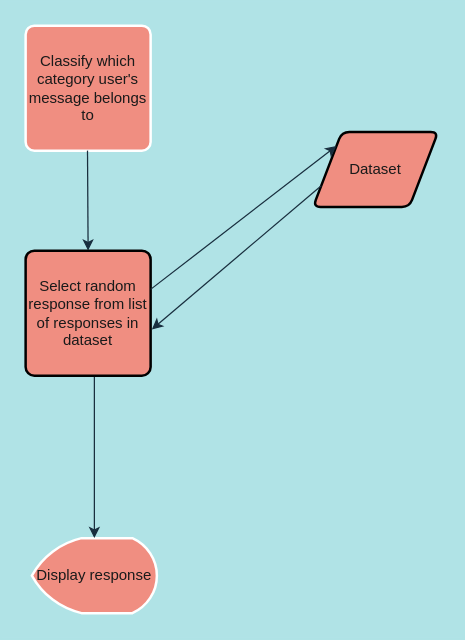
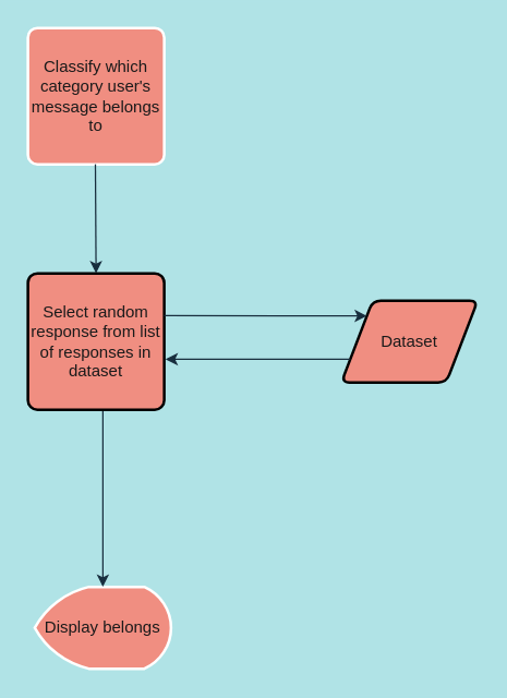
  <mxCell id="0" />
  <mxCell id="1" parent="0" />
  <mxCell id="2" value="Classify which category user's message belongs to" style="rounded=1;whiteSpace=wrap;html=1;absoluteArcSize=1;arcSize=14;strokeWidth=2;fillColor=#F08E81;strokeColor=#FFFFFF;fontColor=#1A1A1A;" vertex="1" parent="1"><mxGeometry x="20" y="20" width="100" height="100" as="geometry" /></mxCell>
- <mxCell id="3" value="Display response" style="strokeWidth=2;html=1;shape=mxgraph.flowchart.display;whiteSpace=wrap;fillColor=#F08E81;strokeColor=#FFFFFF;fontColor=#1A1A1A;" vertex="1" parent="1"><mxGeometry x="25" y="430" width="100" height="60" as="geometry" /></mxCell>
+ <mxCell id="3" value="Display belongs" style="strokeWidth=2;html=1;shape=mxgraph.flowchart.display;whiteSpace=wrap;fillColor=#F08E81;strokeColor=#FFFFFF;fontColor=#1A1A1A;" vertex="1" parent="1"><mxGeometry x="25" y="430" width="100" height="60" as="geometry" /></mxCell>
  <mxCell id="4" value="" style="endArrow=classic;html=1;exitX=0.5;exitY=1;exitDx=0;exitDy=0;labelBackgroundColor=#B0E3E6;strokeColor=#182E3E;fontColor=#1A1A1A;" edge="1" parent="1"><mxGeometry width="50" height="50" relative="1" as="geometry"><mxPoint x="69.5" y="120" as="sourcePoint" /><mxPoint x="70" y="200" as="targetPoint" /></mxGeometry></mxCell>
  <mxCell id="5" value="" style="endArrow=classic;html=1;entryX=0.5;entryY=0;entryDx=0;entryDy=0;entryPerimeter=0;labelBackgroundColor=#B0E3E6;strokeColor=#182E3E;fontColor=#1A1A1A;" edge="1" parent="1" target="3"><mxGeometry width="50" height="50" relative="1" as="geometry"><mxPoint x="75" y="300" as="sourcePoint" /><mxPoint x="75" y="405" as="targetPoint" /></mxGeometry></mxCell>
- <mxCell id="6" value="Dataset" style="shape=parallelogram;html=1;strokeWidth=2;perimeter=parallelogramPerimeter;whiteSpace=wrap;rounded=1;arcSize=12;size=0.23;sketch=0;fillColor=#F08E81;fontColor=#1A1A1A;" vertex="1" parent="1"><mxGeometry x="250" y="105" width="100" height="60" as="geometry" /></mxCell>
+ <mxCell id="6" value="Dataset" style="shape=parallelogram;html=1;strokeWidth=2;perimeter=parallelogramPerimeter;whiteSpace=wrap;rounded=1;arcSize=12;size=0.23;sketch=0;fillColor=#F08E81;fontColor=#1A1A1A;" vertex="1" parent="1"><mxGeometry x="250" y="220" width="100" height="60" as="geometry" /></mxCell>
  <mxCell id="7" value="Select random response from list of responses in dataset" style="rounded=1;whiteSpace=wrap;html=1;absoluteArcSize=1;arcSize=14;strokeWidth=2;sketch=0;fillColor=#F08E81;fontColor=#1A1A1A;" vertex="1" parent="1"><mxGeometry x="20" y="200" width="100" height="100" as="geometry" /></mxCell>
  <mxCell id="8" value="" style="endArrow=classic;html=1;strokeColor=#182E3E;fontColor=#1A1A1A;entryX=0;entryY=0;entryDx=0;entryDy=0;" edge="1" parent="1" target="6"><mxGeometry width="50" height="50" relative="1" as="geometry"><mxPoint x="120" y="231" as="sourcePoint" /><mxPoint x="290" y="210" as="targetPoint" /></mxGeometry></mxCell>
  <mxCell id="9" value="" style="endArrow=classic;html=1;strokeColor=#182E3E;fontColor=#1A1A1A;exitX=0;exitY=0.75;exitDx=0;exitDy=0;" edge="1" parent="1" source="6"><mxGeometry width="50" height="50" relative="1" as="geometry"><mxPoint x="240" y="260" as="sourcePoint" /><mxPoint x="121" y="263" as="targetPoint" /></mxGeometry></mxCell>
